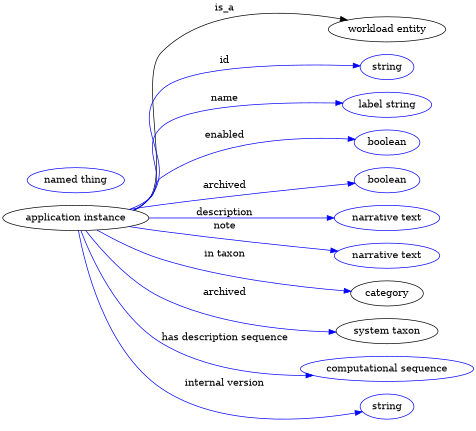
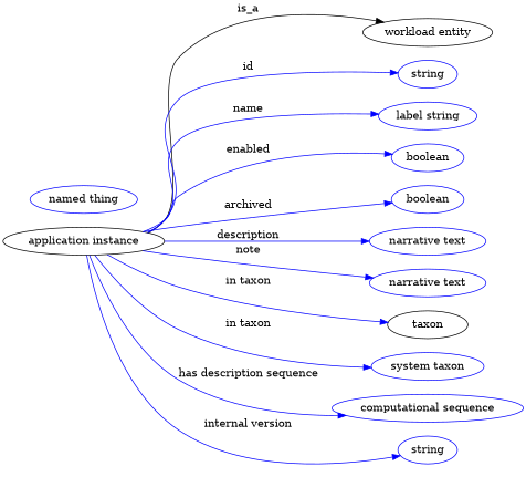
  digraph {
    rankdir=LR
    node [color=blue]
    edge [color=blue style=solid]
    n1 [height=0.5 label="application instance" width=2.9067 color=""]
    "workload entity" [height=0.5 width=2.329 color=""]
    n3 [height=0.5 label=string width=1.0652]
    n4 [height=0.5 label="label string" width=1.5707]
    n5 [height=0.5 label=boolean width=1.2999]
    n6 [height=0.5 label=boolean width=1.2999]
    n7 [height=0.5 label="narrative text" width=2.0943]
    n8 [height=0.5 label="narrative text" width=2.0943]
-   category [height=0.5 width=1.4443 color=""]
-   n10 [color=black height=0.5 label="system taxon" width=2.022]
+   category [height=0.5 width=1.4443 label=taxon color=""]
+   n10 [height=0.5 label="system taxon" width=2.022]
    n11 [height=0.5 label="computational sequence" width=3.4483]
    n12 [height=0.5 label=string width=1.0652]
    n13 [height=0.5 label="named thing" width=1.9318]
    n1 -> "workload entity" [label=is_a color="" style=""]
    n1 -> n3 [label=id]
    n1 -> n4 [label=name]
    n1 -> n5 [label=enabled]
    n1 -> n6 [label=archived]
    n1 -> n7 [label=description]
    n1 -> n8 [label=note]
    n1 -> category [label="in taxon"]
-   n1 -> n10 [label=archived]
+   n1 -> n10 [label="in taxon"]
    n1 -> n11 [label="has description sequence"]
    n1 -> n12 [label="internal version"]
  }
